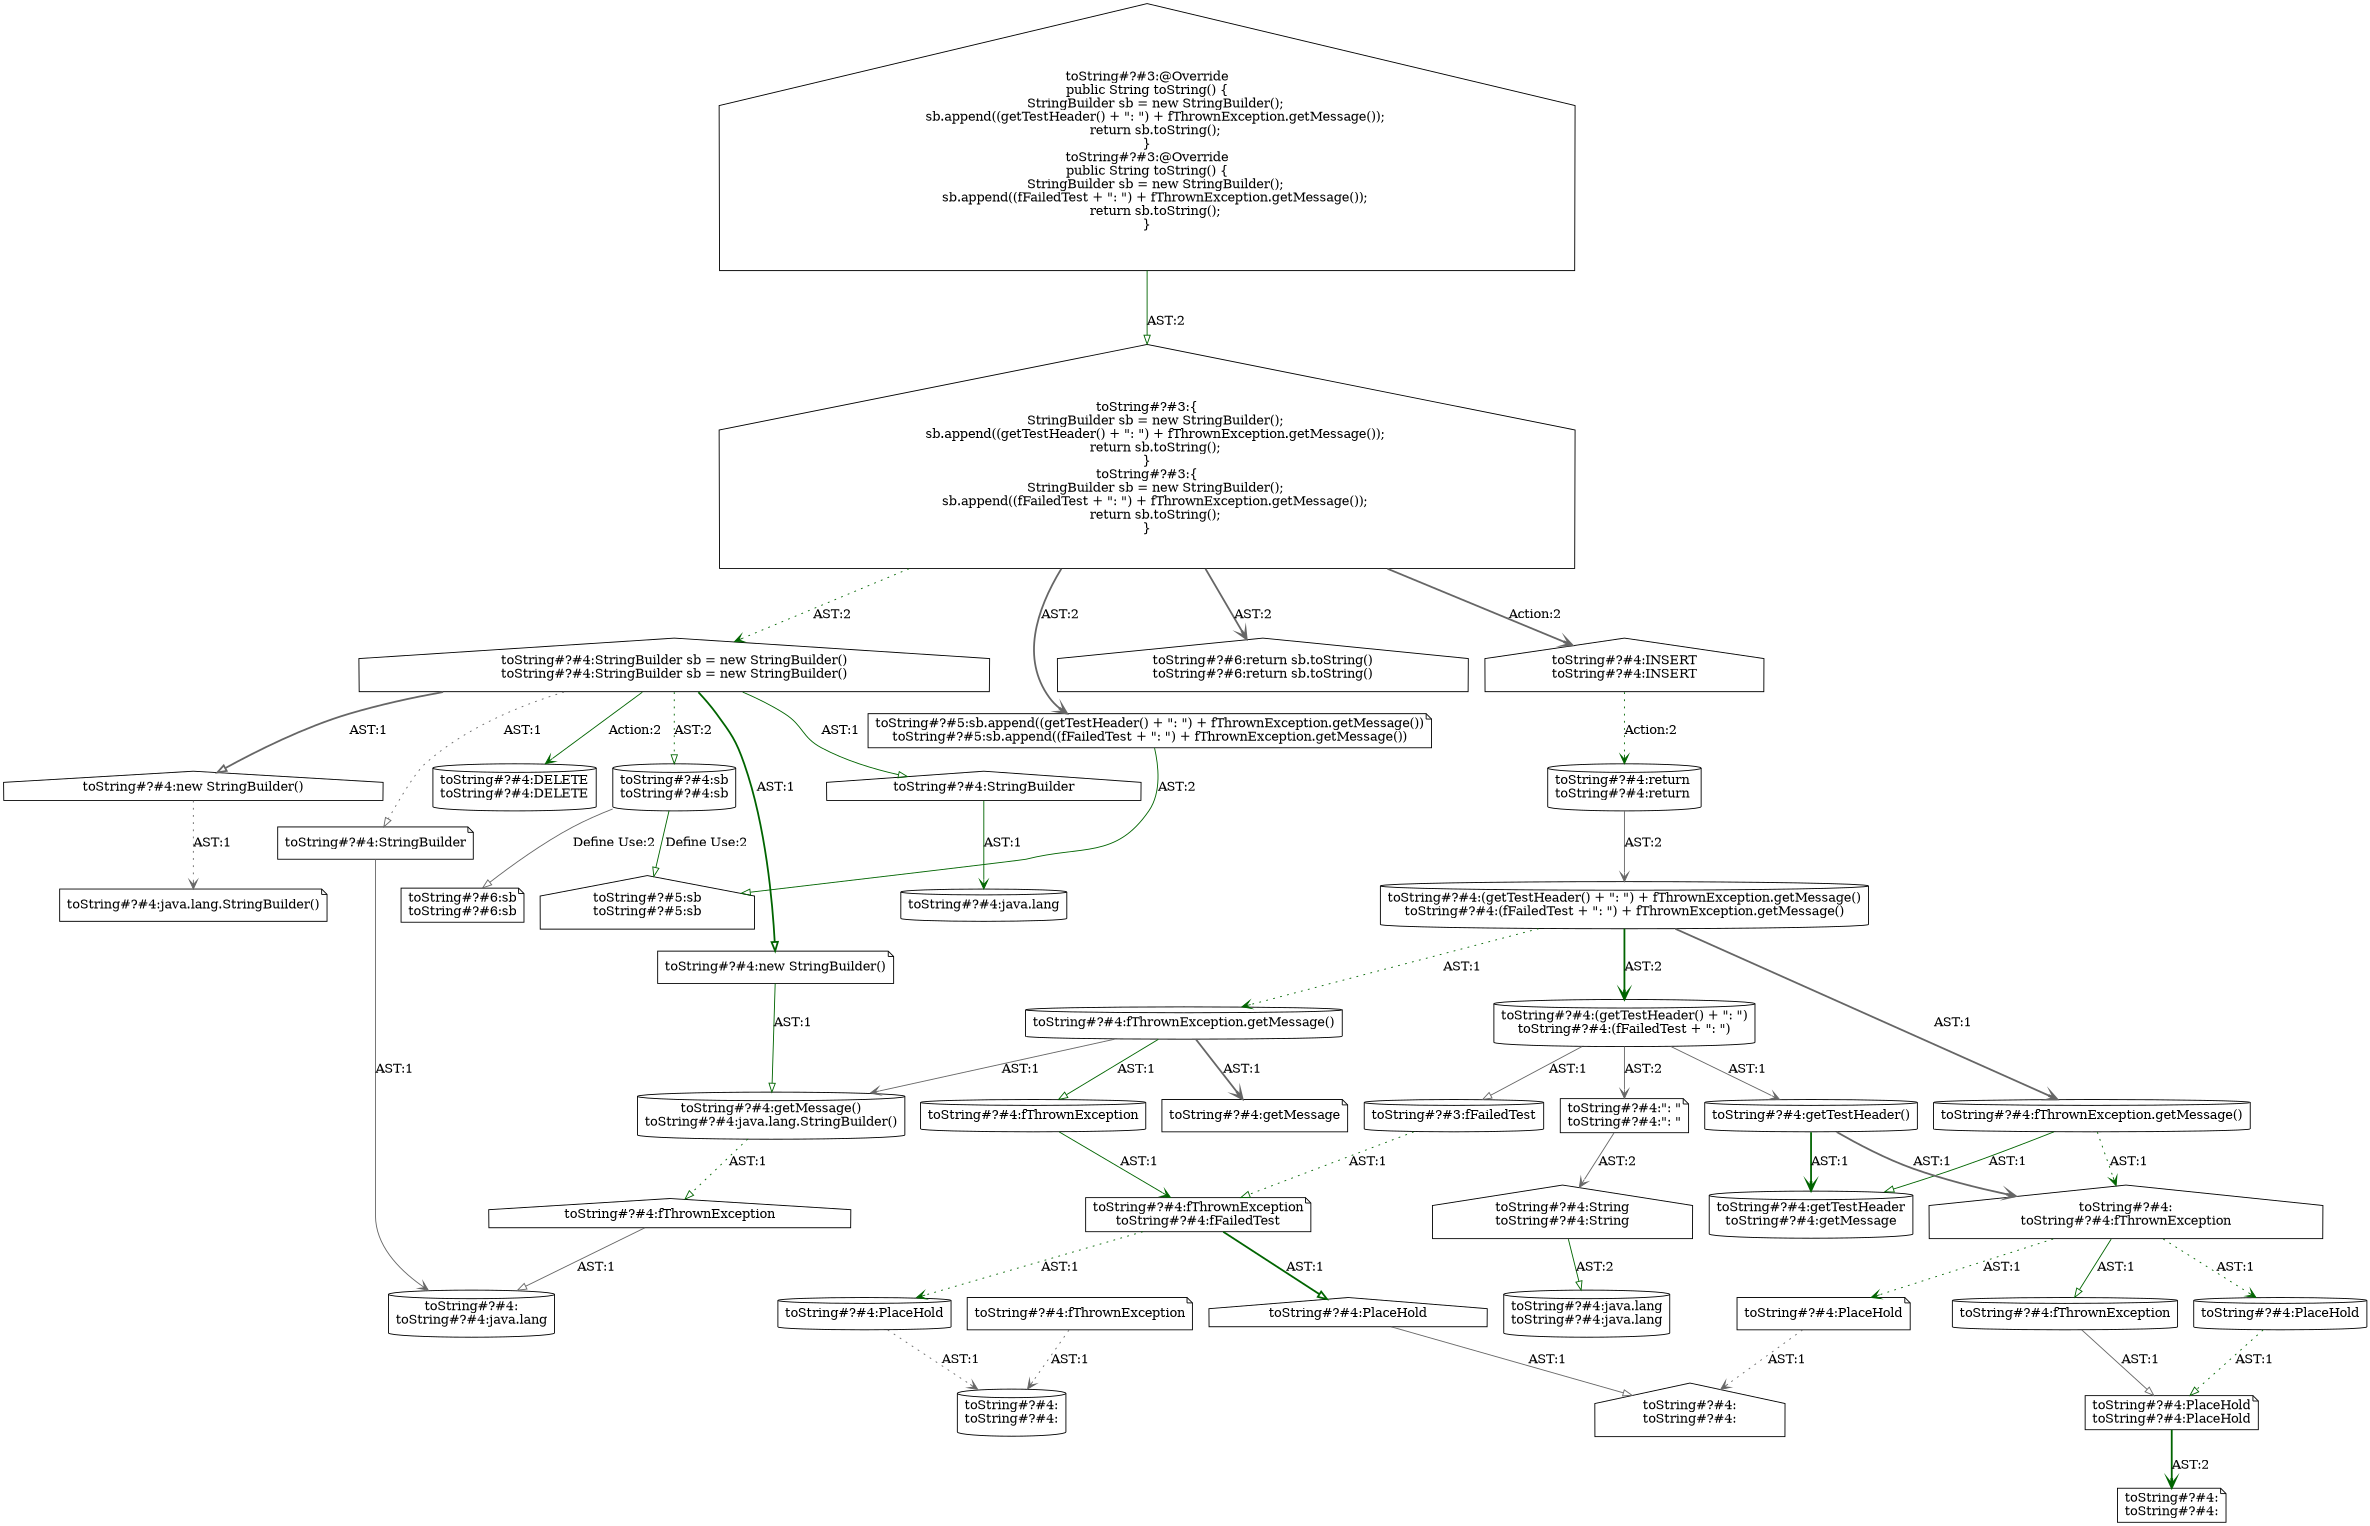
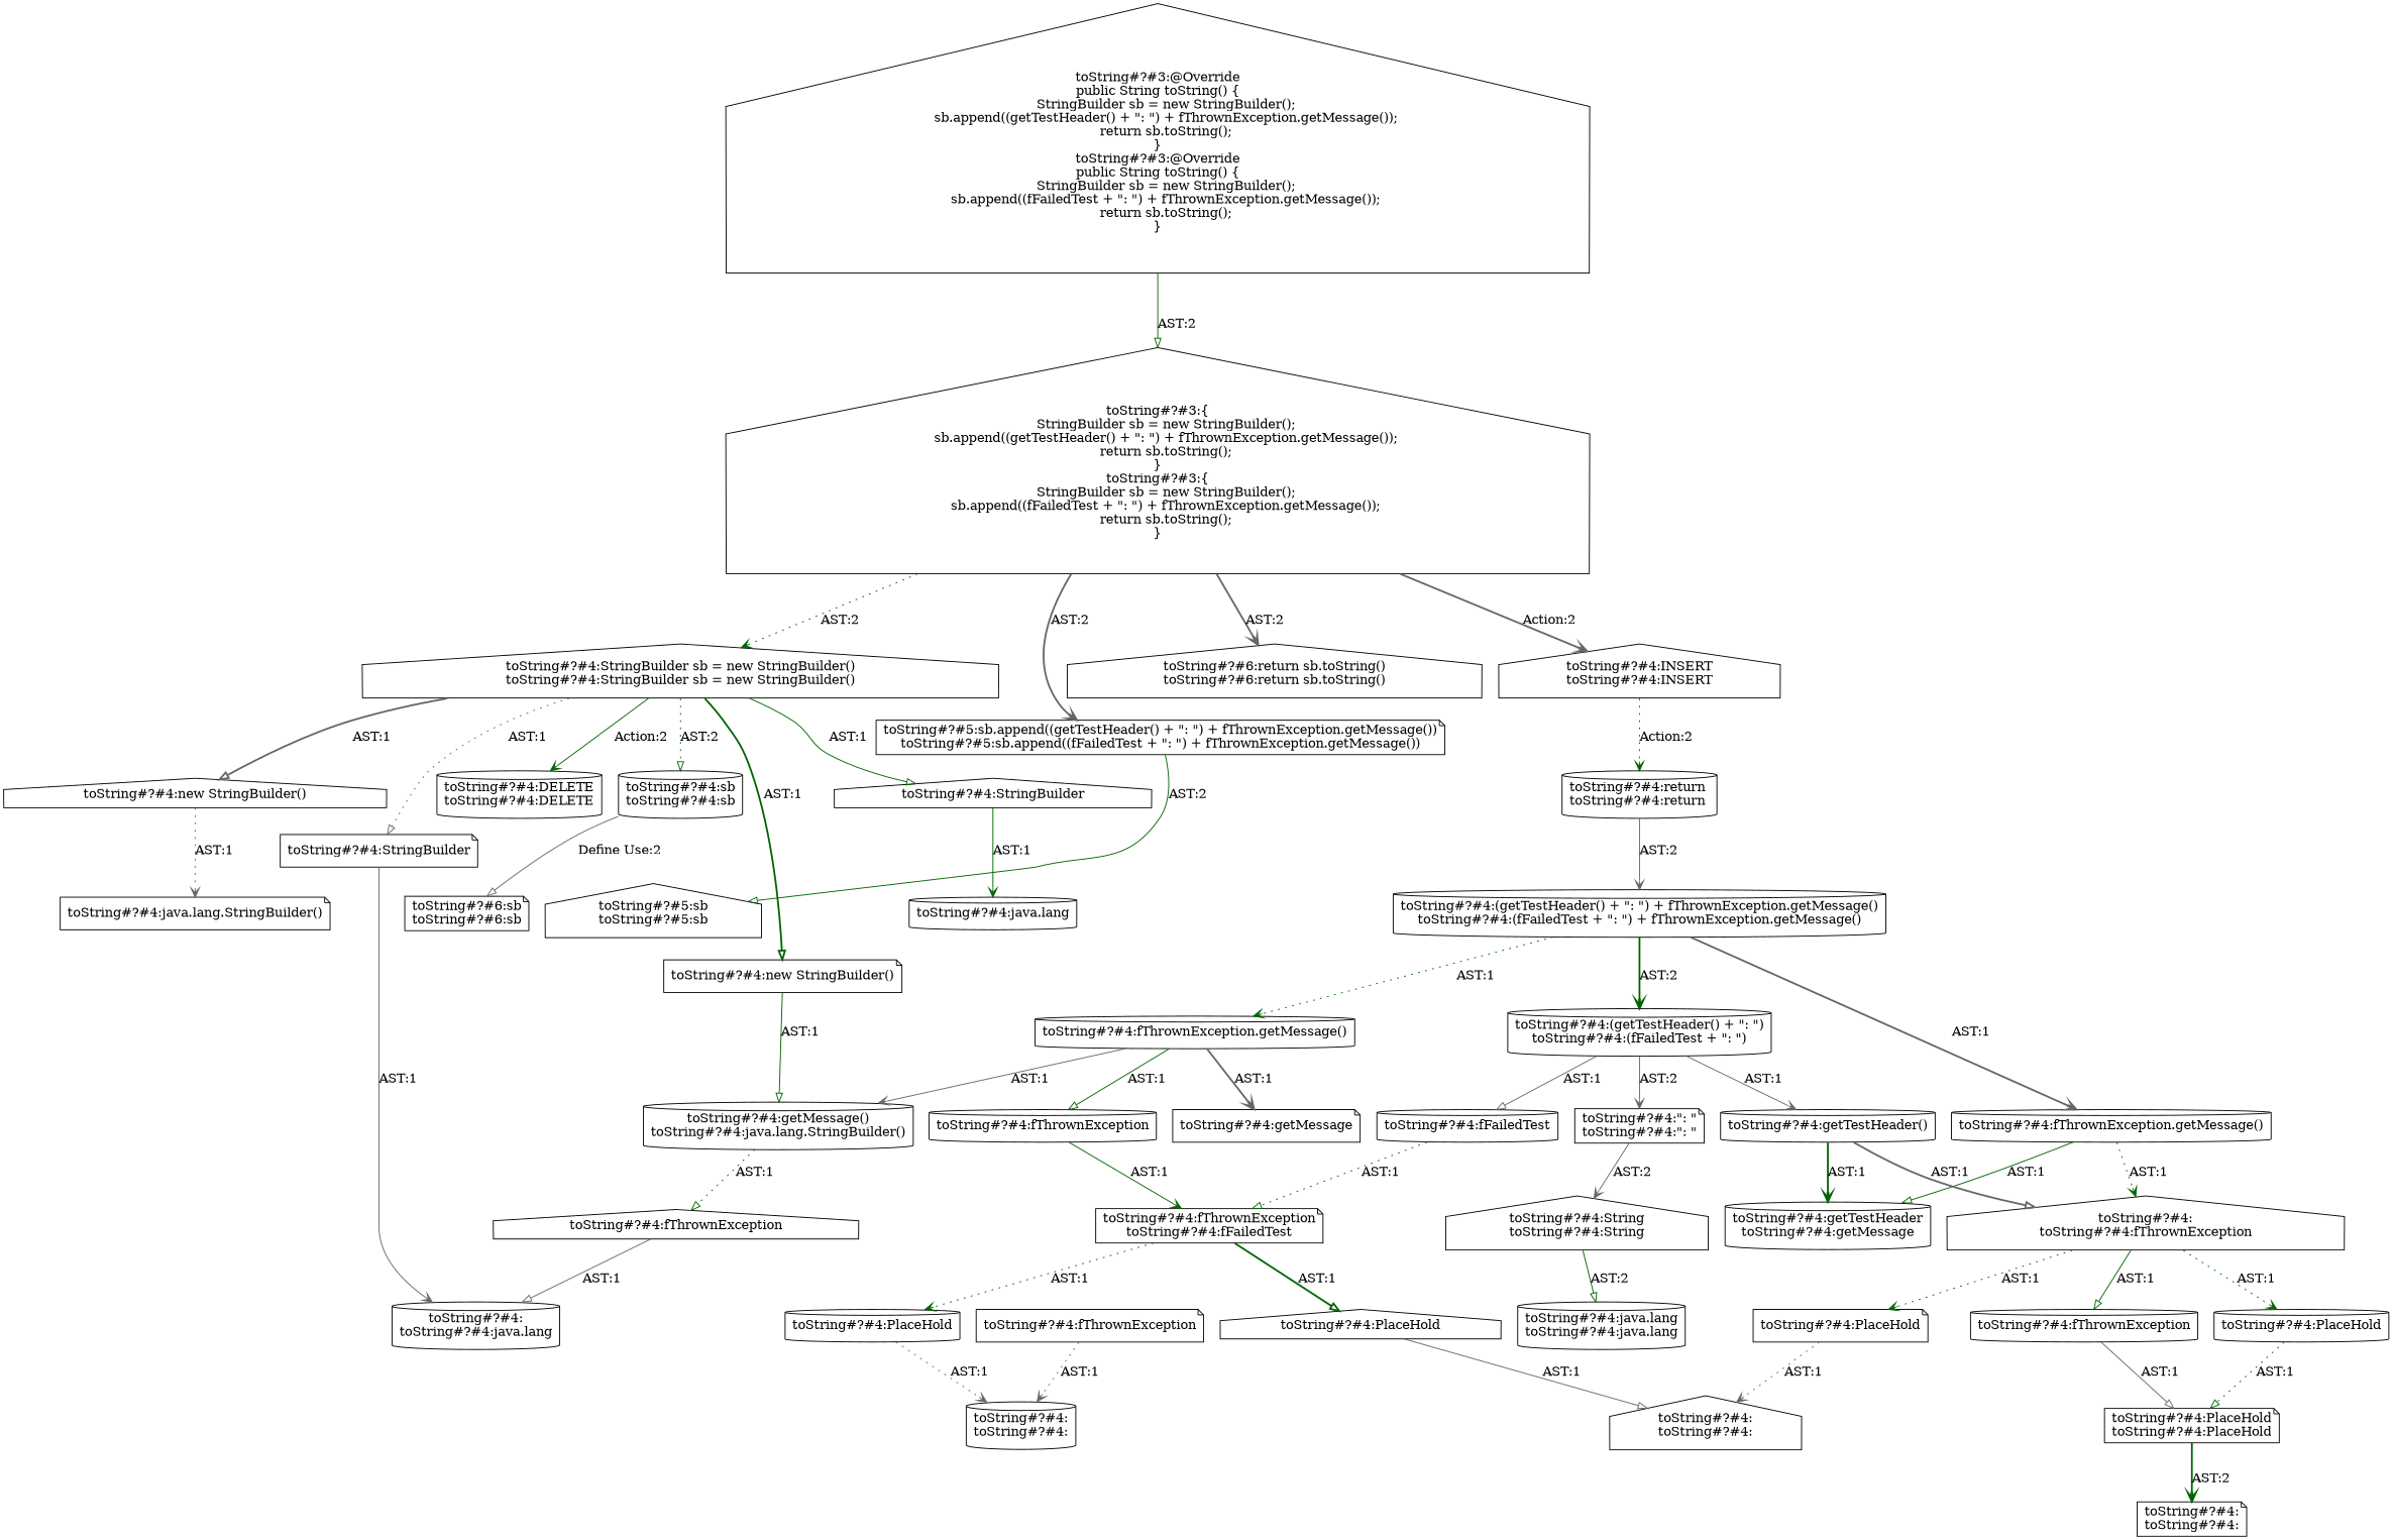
  digraph {
    node [shape=cylinder]
    edge [arrowhead=vee color=darkgreen style=solid]
    n1 [label="toString#?#4:DELETE\ntoString#?#4:DELETE"]
    n2 [label="toString#?#4:StringBuilder sb = new StringBuilder()\ntoString#?#4:StringBuilder sb = new StringBuilder()" shape=house]
    n3 [label="toString#?#4:sb\ntoString#?#4:sb"]
    n4 [label="toString#?#4:StringBuilder" shape=house]
    n5 [label="toString#?#4:new StringBuilder()" shape=house]
    n6 [label="toString#?#4:new StringBuilder()" shape=note]
    n7 [label="toString#?#4:StringBuilder" shape=note]
    n8 [label="toString#?#5:sb\ntoString#?#5:sb" shape=house]
    n9 [label="toString#?#6:sb\ntoString#?#6:sb" shape=note]
    n10 [label="toString#?#4:java.lang"]
    n11 [label="toString#?#4:java.lang.StringBuilder()" shape=note]
    n12 [label="toString#?#4:getMessage()\ntoString#?#4:java.lang.StringBuilder()"]
    n13 [label="toString#?#4:\ntoString#?#4:java.lang"]
    n14 [label="toString#?#3:\{\n    StringBuilder sb = new StringBuilder();\n    sb.append((getTestHeader() + \": \") + fThrownException.getMessage());\n    return sb.toString();\n\}\ntoString#?#3:\{\n    StringBuilder sb = new StringBuilder();\n    sb.append((fFailedTest + \": \") + fThrownException.getMessage());\n    return sb.toString();\n\}" shape=house]
    n15 [label="toString#?#5:sb.append((getTestHeader() + \": \") + fThrownException.getMessage())\ntoString#?#5:sb.append((fFailedTest + \": \") + fThrownException.getMessage())" shape=note]
    n16 [label="toString#?#6:return sb.toString()\ntoString#?#6:return sb.toString()" shape=house]
    n17 [label="toString#?#4:INSERT\ntoString#?#4:INSERT" shape=house]
    n18 [label="toString#?#4:return \ntoString#?#4:return "]
    n19 [label="toString#?#3:@Override\npublic String toString() \{\n    StringBuilder sb = new StringBuilder();\n    sb.append((getTestHeader() + \": \") + fThrownException.getMessage());\n    return sb.toString();\n\}\ntoString#?#3:@Override\npublic String toString() \{\n    StringBuilder sb = new StringBuilder();\n    sb.append((fFailedTest + \": \") + fThrownException.getMessage());\n    return sb.toString();\n\}" shape=house]
    n20 [label="toString#?#4:(getTestHeader() + \": \") + fThrownException.getMessage()\ntoString#?#4:(fFailedTest + \": \") + fThrownException.getMessage()"]
    n21 [label="toString#?#4:(getTestHeader() + \": \")\ntoString#?#4:(fFailedTest + \": \")"]
    n22 [label="toString#?#4:fThrownException.getMessage()"]
    n23 [label="toString#?#4:fThrownException.getMessage()"]
    n24 [label="toString#?#4:getTestHeader()"]
    n25 [label="toString#?#4:\": \"\ntoString#?#4:\": \"" shape=note]
-   n26 [label="toString#?#3:fFailedTest"]
+   n26 [label="toString#?#4:fFailedTest"]
    n27 [label="toString#?#4:getMessage" shape=note]
    n28 [label="toString#?#4:fThrownException"]
    n29 [label="toString#?#4:getTestHeader\ntoString#?#4:getMessage"]
    n30 [label="toString#?#4:\ntoString#?#4:fThrownException" shape=house]
    n31 [label="toString#?#4:String\ntoString#?#4:String" shape=house]
    n32 [label="toString#?#4:fThrownException\ntoString#?#4:fFailedTest" shape=note]
    n33 [label="toString#?#4:PlaceHold" shape=note]
    n34 [label="toString#?#4:PlaceHold"]
    n35 [label="toString#?#4:fThrownException"]
    n36 [label="toString#?#4:\ntoString#?#4:" shape=house]
    n37 [label="toString#?#4:PlaceHold\ntoString#?#4:PlaceHold" shape=note]
    n38 [label="toString#?#4:\ntoString#?#4:" shape=note]
    n39 [label="toString#?#4:fThrownException" shape=note]
    n40 [label="toString#?#4:\ntoString#?#4:"]
    n41 [label="toString#?#4:java.lang\ntoString#?#4:java.lang"]
    n42 [label="toString#?#4:fThrownException" shape=house]
    n43 [label="toString#?#4:PlaceHold"]
    n44 [label="toString#?#4:PlaceHold" shape=house]
    n2 -> n1 [label="Action:2"]
    n2 -> n3 [arrowhead=onormal label="AST:2" style=dotted]
    n2 -> n4 [arrowhead=onormal label="AST:1"]
    n2 -> n5 [arrowhead=onormal color=gray40 label="AST:1" style=bold]
    n2 -> n6 [arrowhead=onormal label="AST:1" style=bold]
    n2 -> n7 [arrowhead=onormal color=gray40 label="AST:1" style=dotted]
-   n3 -> n8 [arrowhead=onormal label="Define Use:2"]
    n3 -> n9 [arrowhead=onormal color=gray40 label="Define Use:2"]
    n4 -> n10 [label="AST:1"]
    n5 -> n11 [color=gray40 label="AST:1" style=dotted]
    n6 -> n12 [arrowhead=onormal label="AST:1"]
    n7 -> n13 [color=gray40 label="AST:1"]
    n12 -> n42 [arrowhead=onormal label="AST:1" style=dotted]
    n14 -> n2 [label="AST:2" style=dotted]
    n14 -> n15 [color=gray40 label="AST:2" style=bold]
    n14 -> n16 [color=gray40 label="AST:2" style=bold]
    n14 -> n17 [color=gray40 label="Action:2" style=bold]
    n15 -> n8 [arrowhead=onormal label="AST:2"]
    n17 -> n18 [label="Action:2" style=dotted]
    n18 -> n20 [color=gray40 label="AST:2"]
    n19 -> n14 [arrowhead=onormal label="AST:2"]
    n20 -> n21 [label="AST:2" style=bold]
    n20 -> n22 [label="AST:1" style=dotted]
    n20 -> n23 [color=gray40 label="AST:1" style=bold]
    n21 -> n24 [color=gray40 label="AST:1"]
    n21 -> n25 [color=gray40 label="AST:2"]
    n21 -> n26 [arrowhead=onormal color=gray40 label="AST:1"]
    n22 -> n12 [color=gray40 label="AST:1"]
    n22 -> n27 [color=gray40 label="AST:1" style=bold]
    n22 -> n28 [arrowhead=onormal label="AST:1"]
    n23 -> n29 [arrowhead=onormal label="AST:1"]
    n23 -> n30 [label="AST:1" style=dotted]
    n24 -> n29 [label="AST:1" style=bold]
-   n24 -> n30 [color=gray40 label="AST:1" style=bold]
+   n24 -> n30 [arrowhead=onormal color=gray40 label="AST:1" style=bold]
    n25 -> n31 [color=gray40 label="AST:2"]
    n26 -> n32 [arrowhead=onormal label="AST:1" style=dotted]
    n28 -> n32 [label="AST:1"]
    n30 -> n33 [label="AST:1" style=dotted]
    n30 -> n34 [label="AST:1" style=dotted]
    n30 -> n35 [arrowhead=onormal label="AST:1"]
    n31 -> n41 [arrowhead=onormal label="AST:2"]
    n32 -> n43 [label="AST:1" style=dotted]
    n32 -> n44 [arrowhead=onormal label="AST:1" style=bold]
    n33 -> n36 [color=gray40 label="AST:1" style=dotted]
    n34 -> n37 [arrowhead=onormal label="AST:1" style=dotted]
    n35 -> n37 [arrowhead=onormal color=gray40 label="AST:1"]
    n37 -> n38 [label="AST:2" style=bold]
    n39 -> n40 [color=gray40 label="AST:1" style=dotted]
    n42 -> n13 [arrowhead=onormal color=gray40 label="AST:1"]
    n43 -> n40 [color=gray40 label="AST:1" style=dotted]
    n44 -> n36 [arrowhead=onormal color=gray40 label="AST:1"]
  }
